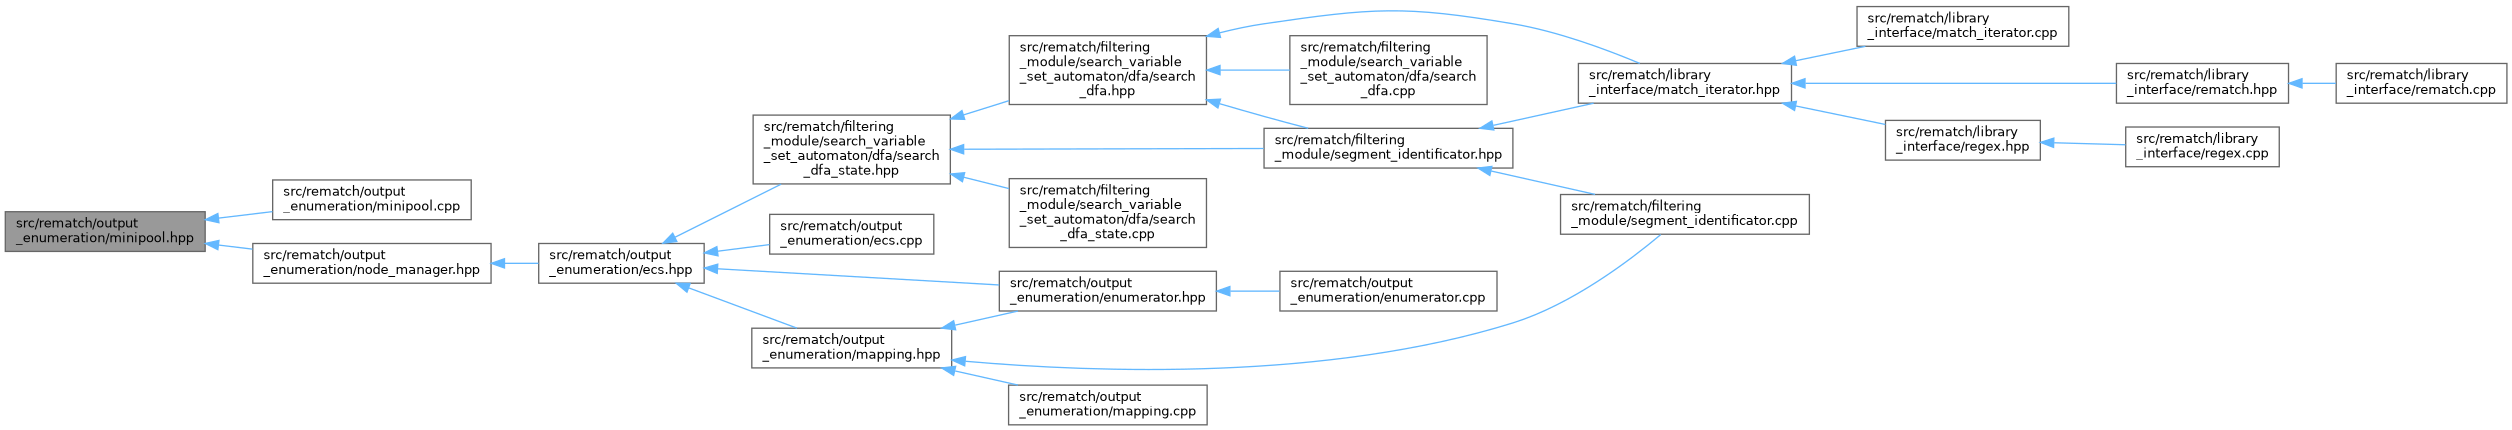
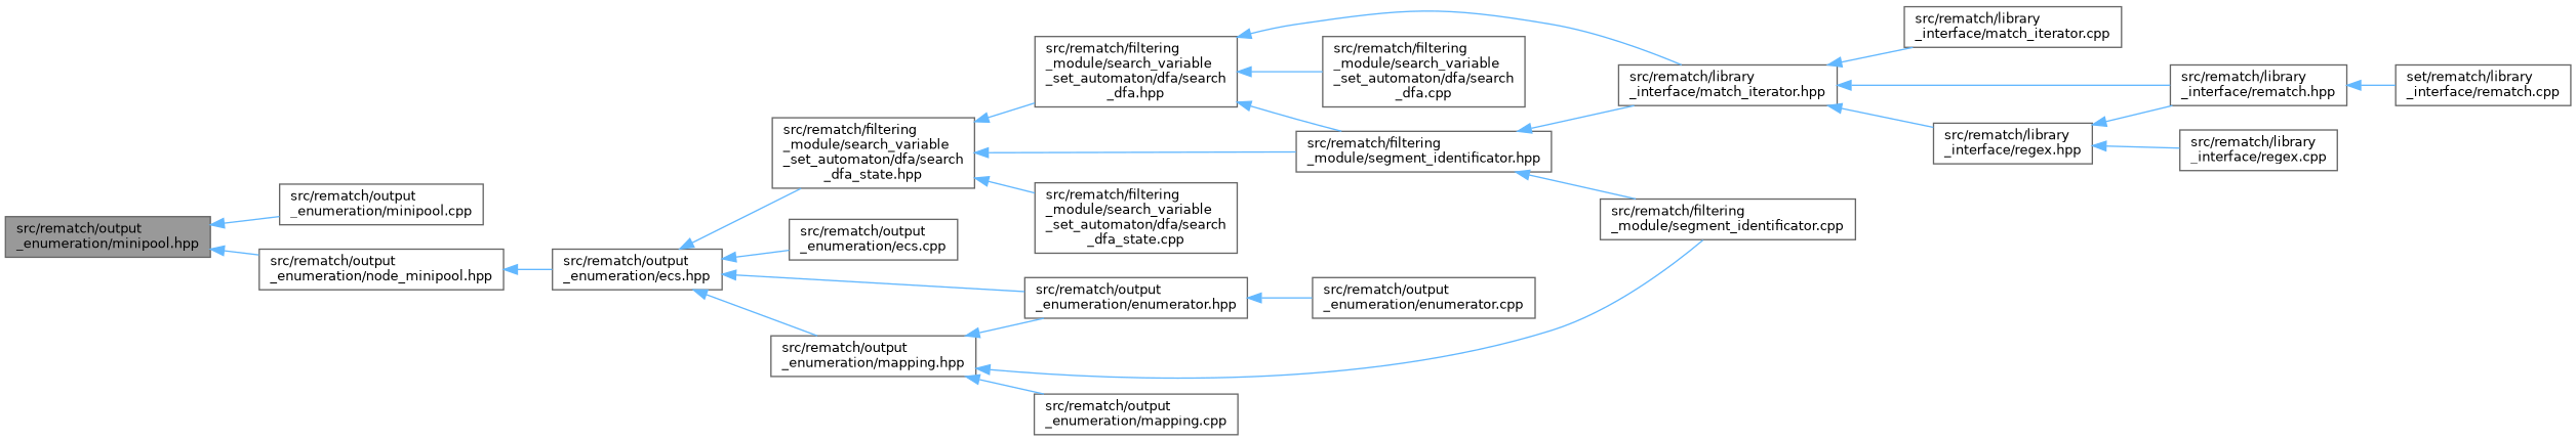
  digraph {
    rankdir=LR
    node [color=grey40 fillcolor=white fontname=Helvetica fontsize=10 shape=box style=filled]
    edge [color=steelblue1 dir=back fontname=Helvetica fontsize=10 labelfontname=Helvetica labelfontsize=10 style=solid]
    n1 [color=gray40 fillcolor=grey60 fontcolor=black height=0.2 label="src/rematch/output\l_enumeration/minipool.hpp" width=0.4]
    n2 [height=0.2 label="src/rematch/output\l_enumeration/minipool.cpp" width=0.4]
-   n3 [height=0.2 label="src/rematch/output\l_enumeration/node_manager.hpp" width=0.4]
+   n3 [height=0.2 label="src/rematch/output\l_enumeration/node_minipool.hpp" width=0.4]
    n4 [height=0.2 label="src/rematch/output\l_enumeration/ecs.hpp" width=0.4]
    n5 [height=0.2 label="src/rematch/filtering\l_module/search_variable\l_set_automaton/dfa/search\l_dfa_state.hpp" width=0.4]
    n6 [height=0.2 label="src/rematch/output\l_enumeration/ecs.cpp" width=0.4]
    n7 [height=0.2 label="src/rematch/output\l_enumeration/enumerator.hpp" width=0.4]
    n8 [height=0.2 label="src/rematch/output\l_enumeration/mapping.hpp" width=0.4]
    n9 [height=0.2 label="src/rematch/filtering\l_module/search_variable\l_set_automaton/dfa/search\l_dfa.hpp" width=0.4]
    n10 [height=0.2 label="src/rematch/filtering\l_module/segment_identificator.hpp" width=0.4]
    n11 [height=0.2 label="src/rematch/filtering\l_module/search_variable\l_set_automaton/dfa/search\l_dfa_state.cpp" width=0.4]
    n12 [height=0.2 label="src/rematch/output\l_enumeration/enumerator.cpp" width=0.4]
    n13 [height=0.2 label="src/rematch/filtering\l_module/segment_identificator.cpp" width=0.4]
    n14 [height=0.2 label="src/rematch/output\l_enumeration/mapping.cpp" width=0.4]
    n15 [height=0.2 label="src/rematch/filtering\l_module/search_variable\l_set_automaton/dfa/search\l_dfa.cpp" width=0.4]
    n16 [height=0.2 label="src/rematch/library\l_interface/match_iterator.hpp" width=0.4]
    n17 [height=0.2 label="src/rematch/library\l_interface/match_iterator.cpp" width=0.4]
    n18 [height=0.2 label="src/rematch/library\l_interface/regex.hpp" width=0.4]
    n19 [height=0.2 label="src/rematch/library\l_interface/rematch.hpp" width=0.4]
    n20 [height=0.2 label="src/rematch/library\l_interface/regex.cpp" width=0.4]
-   n21 [height=0.2 label="src/rematch/library\l_interface/rematch.cpp" width=0.4]
+   n21 [height=0.2 label="set/rematch/library\l_interface/rematch.cpp" width=0.4]
    n1 -> n2
    n1 -> n3
    n3 -> n4
    n4 -> n5
    n4 -> n6
    n4 -> n7
    n4 -> n8
    n5 -> n9
    n5 -> n10
    n5 -> n11
    n7 -> n12
    n8 -> n7
    n8 -> n13
    n8 -> n14
    n9 -> n10
    n9 -> n15
    n9 -> n16
    n10 -> n13
    n10 -> n16
    n16 -> n17
    n16 -> n18
    n16 -> n19
+   n18 -> n19
    n18 -> n20
    n19 -> n21
  }
